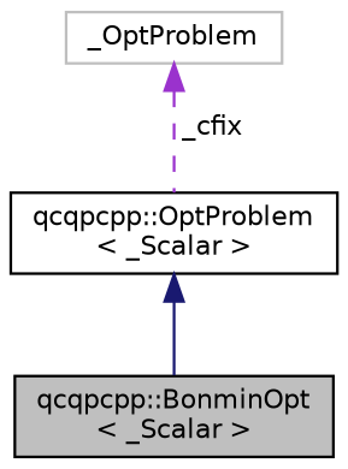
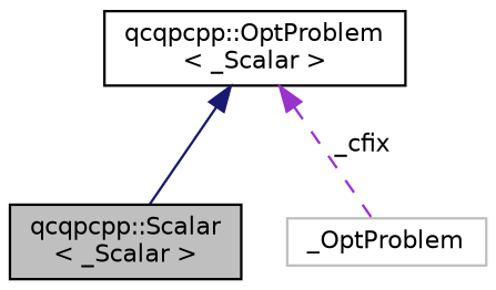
  digraph {
    node [color=black fillcolor=white fontname=Helvetica fontsize=10 shape=record style=filled]
    edge [dir=back fontname=Helvetica fontsize=10 labelfontname=Helvetica labelfontsize=10]
-   n1 [fillcolor=grey75 fontcolor=black height=0.2 label="qcqpcpp::BonminOpt\l\< _Scalar \>" width=0.4]
+   n1 [fillcolor=grey75 fontcolor=black height=0.2 label="qcqpcpp::Scalar\l\< _Scalar \>" width=0.4]
    n2 [height=0.2 label="qcqpcpp::OptProblem\l\< _Scalar \>" width=0.4]
    n3 [color=grey75 height=0.2 label=_OptProblem width=0.4]
    n2 -> n1 [color=midnightblue style=solid]
-   n3 -> n2 [color=darkorchid3 label=" _cfix" style=dashed]
+   n2 -> n3 [color=darkorchid3 label=" _cfix" style=dashed]
  }
